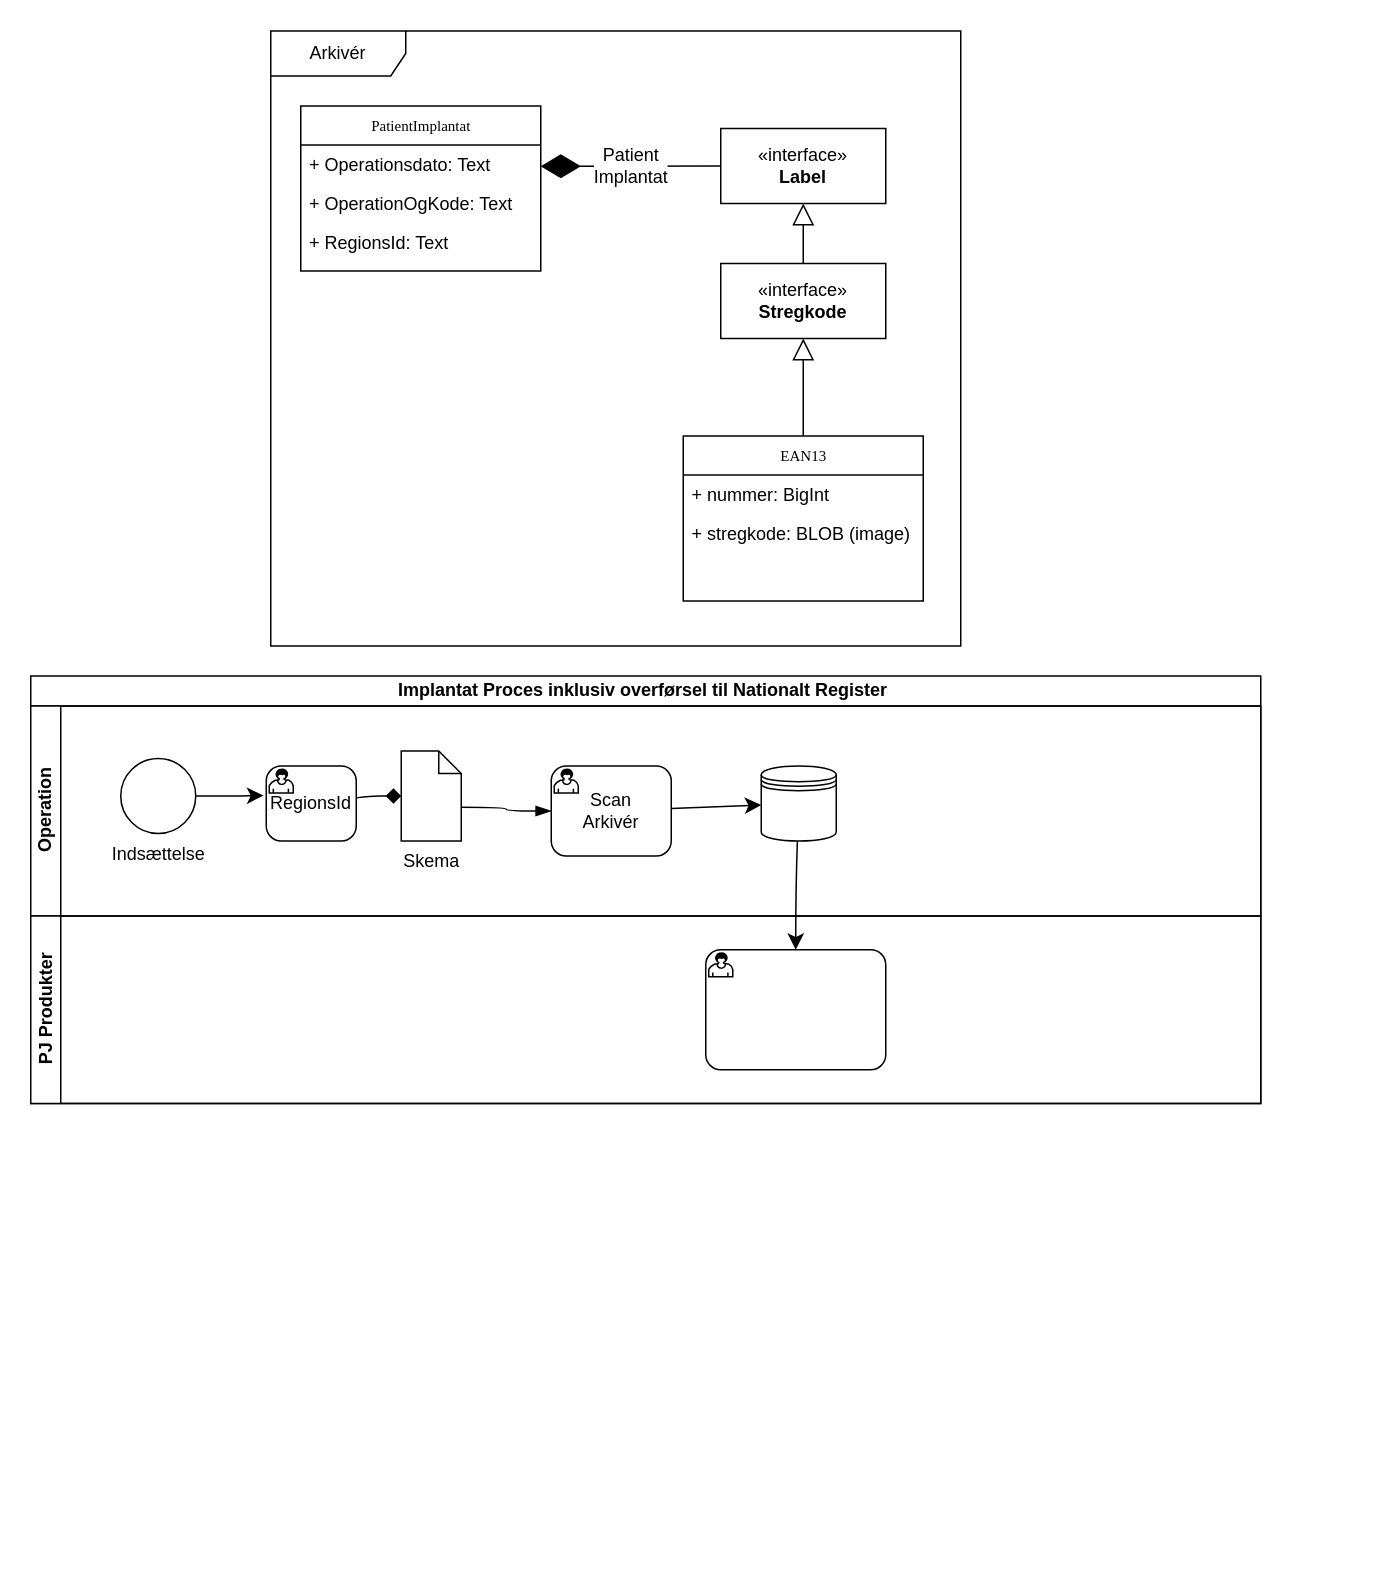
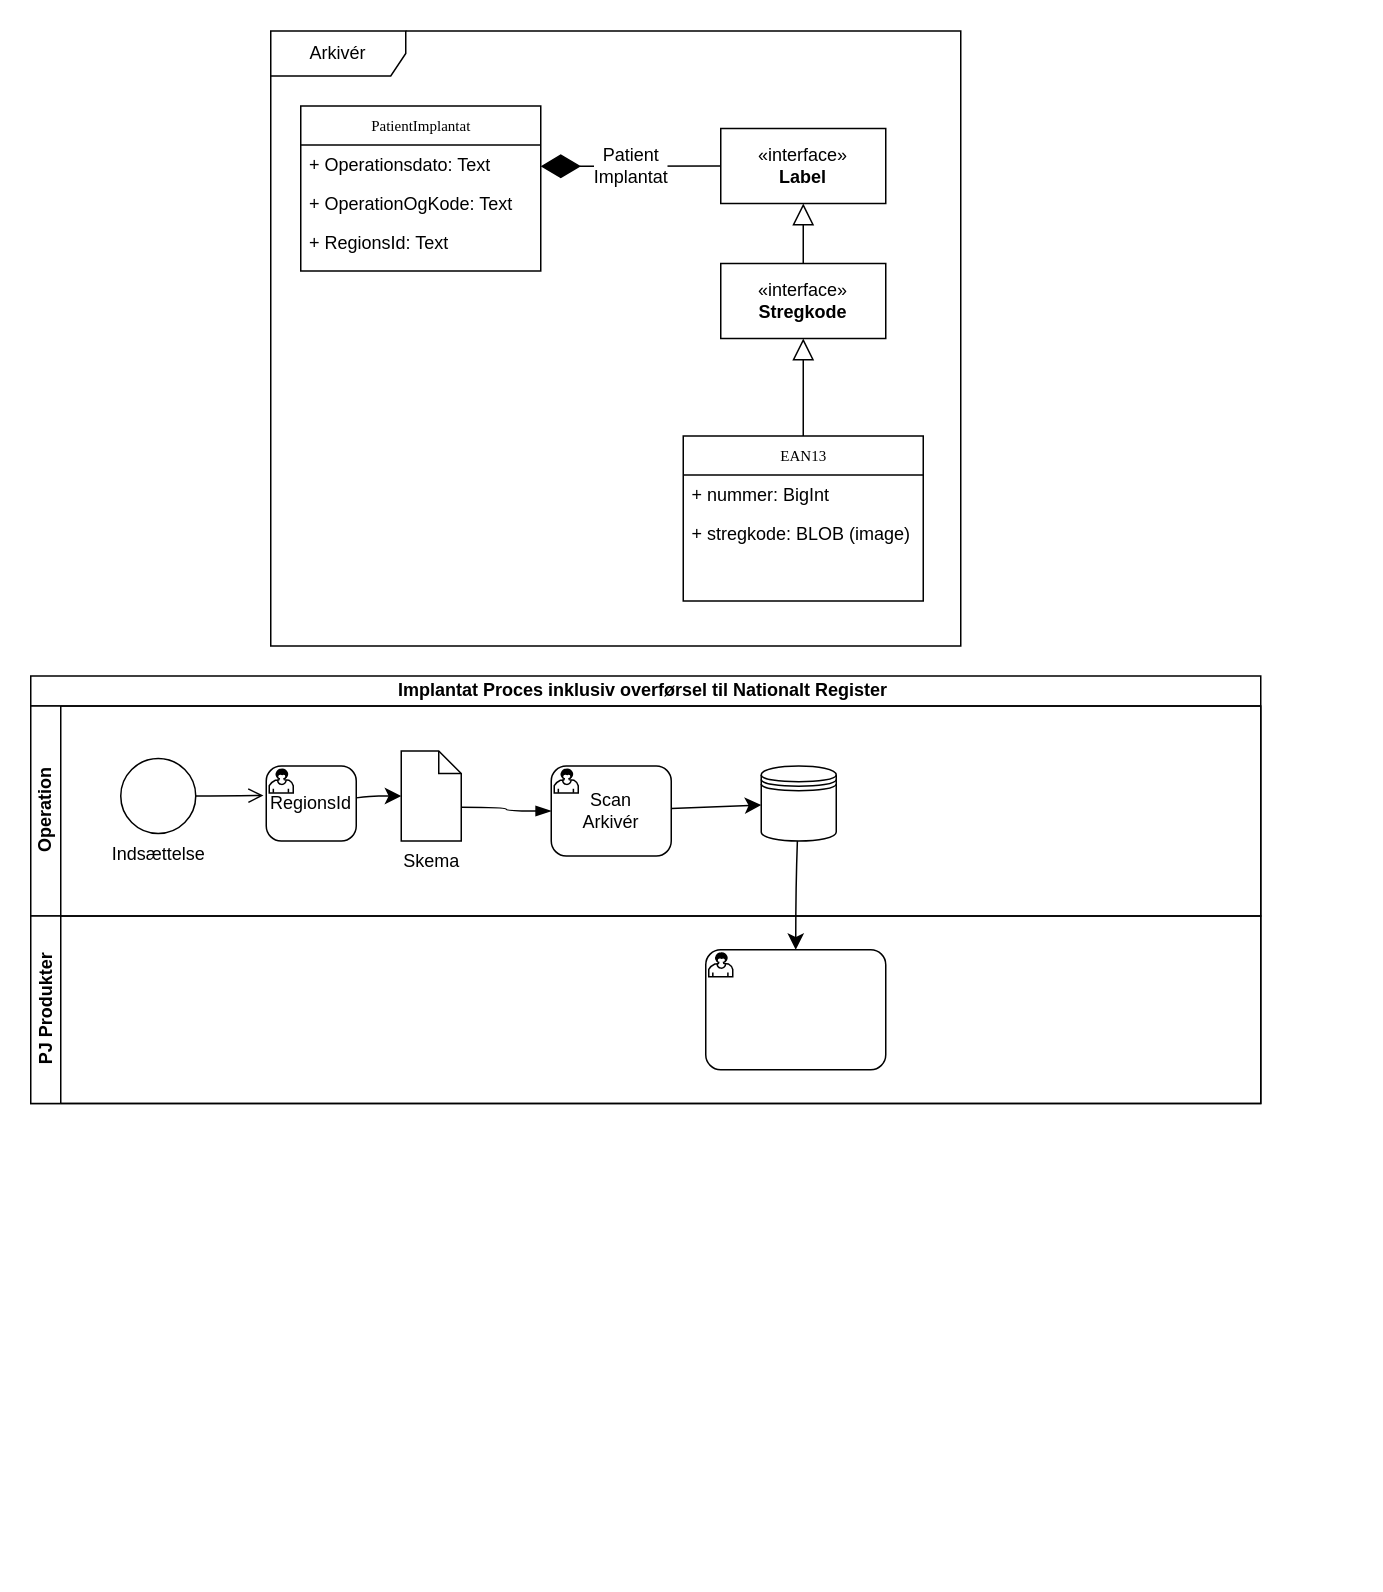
  <mxCell id="0" />
  <mxCell id="1" parent="0" />
  <mxCell id="2" style="edgeStyle=orthogonalEdgeStyle;rounded=0;html=1;dashed=1;labelBackgroundColor=none;startFill=0;endArrow=open;endFill=0;endSize=10;fontFamily=Verdana;fontSize=10;" parent="1" edge="1"><mxGeometry relative="1" as="geometry"><Array as="points"><mxPoint x="760" y="731" /></Array><mxPoint x="760" y="833" as="targetPoint" /></mxGeometry></mxCell>
  <mxCell id="3" style="edgeStyle=orthogonalEdgeStyle;rounded=0;html=1;dashed=1;labelBackgroundColor=none;startFill=0;endArrow=open;endFill=0;endSize=10;fontFamily=Verdana;fontSize=10;" parent="1" edge="1"><mxGeometry relative="1" as="geometry"><Array as="points" /><mxPoint x="900" y="848" as="targetPoint" /></mxGeometry></mxCell>
  <mxCell id="4" value="PatientImplantat" style="swimlane;html=1;fontStyle=0;childLayout=stackLayout;horizontal=1;startSize=26;fillColor=none;horizontalStack=0;resizeParent=1;resizeLast=0;collapsible=1;marginBottom=0;swimlaneFillColor=#ffffff;rounded=0;shadow=0;comic=0;labelBackgroundColor=none;strokeWidth=1;fontFamily=Verdana;fontSize=10;align=center;" parent="1" vertex="1"><mxGeometry x="200" y="70" width="160" height="110" as="geometry" /></mxCell>
  <mxCell id="5" value="+ Operationsdato: Text" style="text;html=1;strokeColor=none;fillColor=none;align=left;verticalAlign=top;spacingLeft=4;spacingRight=4;whiteSpace=wrap;overflow=hidden;rotatable=0;points=[[0,0.5],[1,0.5]];portConstraint=eastwest;" parent="4" vertex="1"><mxGeometry y="26" width="160" height="26" as="geometry" /></mxCell>
  <mxCell id="6" value="+ OperationOgKode: Text" style="text;html=1;strokeColor=none;fillColor=none;align=left;verticalAlign=top;spacingLeft=4;spacingRight=4;whiteSpace=wrap;overflow=hidden;rotatable=0;points=[[0,0.5],[1,0.5]];portConstraint=eastwest;" parent="4" vertex="1"><mxGeometry y="52" width="160" height="26" as="geometry" /></mxCell>
  <mxCell id="7" value="+ RegionsId: Text" style="text;html=1;strokeColor=none;fillColor=none;align=left;verticalAlign=top;spacingLeft=4;spacingRight=4;whiteSpace=wrap;overflow=hidden;rotatable=0;points=[[0,0.5],[1,0.5]];portConstraint=eastwest;" parent="4" vertex="1"><mxGeometry y="78" width="160" height="26" as="geometry" /></mxCell>
  <mxCell id="8" style="edgeStyle=orthogonalEdgeStyle;rounded=0;html=1;dashed=1;labelBackgroundColor=none;startFill=0;endArrow=open;endFill=0;endSize=10;fontFamily=Verdana;fontSize=10;" parent="1" edge="1"><mxGeometry relative="1" as="geometry"><Array as="points"><mxPoint x="715" y="980" /><mxPoint x="715" y="980" /></Array><mxPoint x="715" y="1014" as="targetPoint" /></mxGeometry></mxCell>
  <mxCell id="9" style="edgeStyle=orthogonalEdgeStyle;rounded=0;html=1;dashed=1;labelBackgroundColor=none;startFill=0;endArrow=open;endFill=0;endSize=10;fontFamily=Verdana;fontSize=10;" parent="1" edge="1"><mxGeometry relative="1" as="geometry"><Array as="points"><mxPoint x="580" y="1039" /><mxPoint x="580" y="1039" /></Array><mxPoint x="660" y="1039" as="targetPoint" /></mxGeometry></mxCell>
  <mxCell id="10" style="edgeStyle=orthogonalEdgeStyle;rounded=0;html=1;dashed=1;labelBackgroundColor=none;startFill=0;endArrow=open;endFill=0;endSize=10;fontFamily=Verdana;fontSize=10;" parent="1" edge="1"><mxGeometry relative="1" as="geometry"><Array as="points" /><mxPoint x="855" y="310" as="targetPoint" /></mxGeometry></mxCell>
  <mxCell id="11" value="EAN13" style="swimlane;html=1;fontStyle=0;childLayout=stackLayout;horizontal=1;startSize=26;fillColor=none;horizontalStack=0;resizeParent=1;resizeLast=0;collapsible=1;marginBottom=0;swimlaneFillColor=#ffffff;rounded=0;shadow=0;comic=0;labelBackgroundColor=none;strokeWidth=1;fontFamily=Verdana;fontSize=10;align=center;" vertex="1" parent="1"><mxGeometry x="455" y="290" width="160" height="110" as="geometry" /></mxCell>
  <mxCell id="12" value="+ nummer: BigInt" style="text;html=1;strokeColor=none;fillColor=none;align=left;verticalAlign=top;spacingLeft=4;spacingRight=4;whiteSpace=wrap;overflow=hidden;rotatable=0;points=[[0,0.5],[1,0.5]];portConstraint=eastwest;" vertex="1" parent="11"><mxGeometry y="26" width="160" height="26" as="geometry" /></mxCell>
  <mxCell id="13" value="+ stregkode: BLOB (image)" style="text;html=1;strokeColor=none;fillColor=none;align=left;verticalAlign=top;spacingLeft=4;spacingRight=4;whiteSpace=wrap;overflow=hidden;rotatable=0;points=[[0,0.5],[1,0.5]];portConstraint=eastwest;" vertex="1" parent="11"><mxGeometry y="52" width="160" height="26" as="geometry" /></mxCell>
  <mxCell id="14" value="«interface»&lt;br&gt;&lt;b&gt;Stregkode&lt;/b&gt;" style="html=1;whiteSpace=wrap;" vertex="1" parent="1"><mxGeometry x="480" y="175" width="110" height="50" as="geometry" /></mxCell>
  <mxCell id="15" value="«interface»&lt;br&gt;&lt;b&gt;Label&lt;/b&gt;" style="html=1;whiteSpace=wrap;" vertex="1" parent="1"><mxGeometry x="480" y="85" width="110" height="50" as="geometry" /></mxCell>
  <mxCell id="16" value="Patient&lt;div&gt;Implantat&lt;/div&gt;" style="endArrow=diamondThin;endFill=1;endSize=24;html=1;rounded=0;fontSize=12;curved=1;exitX=0;exitY=0.5;exitDx=0;exitDy=0;entryX=0.391;entryY=0.22;entryDx=0;entryDy=0;entryPerimeter=0;" edge="1" parent="1" source="15" target="19"><mxGeometry width="160" relative="1" as="geometry"><mxPoint x="480" y="120" as="sourcePoint" /><mxPoint x="490" y="30" as="targetPoint" /><Array as="points"><mxPoint x="420" y="110" /></Array></mxGeometry></mxCell>
  <mxCell id="17" value="" style="endArrow=block;endFill=0;endSize=12;html=1;rounded=0;fontSize=12;curved=1;entryX=0.5;entryY=1;entryDx=0;entryDy=0;exitX=0.5;exitY=0;exitDx=0;exitDy=0;" edge="1" parent="1" source="14" target="15"><mxGeometry width="160" relative="1" as="geometry"><mxPoint x="508.57" y="175" as="sourcePoint" /><mxPoint x="561" y="275" as="targetPoint" /><Array as="points" /></mxGeometry></mxCell>
  <mxCell id="18" value="" style="endArrow=block;endFill=0;endSize=12;html=1;rounded=0;fontSize=12;curved=1;entryX=0.5;entryY=1;entryDx=0;entryDy=0;" edge="1" parent="1" source="11" target="14"><mxGeometry width="160" relative="1" as="geometry"><mxPoint x="545" y="185" as="sourcePoint" /><mxPoint x="545" y="145" as="targetPoint" /><Array as="points" /></mxGeometry></mxCell>
  <mxCell id="19" value="Arkivér" style="shape=umlFrame;whiteSpace=wrap;html=1;pointerEvents=0;width=90;height=30;" vertex="1" parent="1"><mxGeometry x="180" y="20" width="460" height="410" as="geometry" /></mxCell>
  <mxCell id="20" value="Implantat Proces inklusiv overførsel til Nationalt Register&amp;nbsp;" style="swimlane;html=1;childLayout=stackLayout;resizeParent=1;resizeParentMax=0;horizontal=1;startSize=20;horizontalStack=0;whiteSpace=wrap;" vertex="1" parent="1"><mxGeometry x="20" y="450" width="820" height="285" as="geometry" /></mxCell>
  <mxCell id="21" value="Operation" style="swimlane;html=1;startSize=20;horizontal=0;" vertex="1" parent="20"><mxGeometry y="20" width="820" height="140" as="geometry" /></mxCell>
  <mxCell id="22" value="" style="shape=datastore;html=1;labelPosition=center;verticalLabelPosition=bottom;align=center;verticalAlign=top;" vertex="1" parent="21"><mxGeometry x="487" y="40" width="50" height="50" as="geometry" /></mxCell>
  <mxCell id="23" value="RegionsId" style="points=[[0.25,0,0],[0.5,0,0],[0.75,0,0],[1,0.25,0],[1,0.5,0],[1,0.75,0],[0.75,1,0],[0.5,1,0],[0.25,1,0],[0,0.75,0],[0,0.5,0],[0,0.25,0]];shape=mxgraph.bpmn.task;whiteSpace=wrap;rectStyle=rounded;size=10;html=1;container=1;expand=0;collapsible=0;taskMarker=user;" vertex="1" parent="21"><mxGeometry x="157" y="40" width="60" height="50" as="geometry" /></mxCell>
  <mxCell id="24" value="" style="edgeStyle=none;curved=1;rounded=0;orthogonalLoop=1;jettySize=auto;html=1;fontSize=12;startSize=8;endSize=8;" edge="1" parent="21" source="25" target="22"><mxGeometry relative="1" as="geometry" /></mxCell>
  <mxCell id="25" value="Scan&lt;div&gt;Arkivér&lt;/div&gt;" style="points=[[0.25,0,0],[0.5,0,0],[0.75,0,0],[1,0.25,0],[1,0.5,0],[1,0.75,0],[0.75,1,0],[0.5,1,0],[0.25,1,0],[0,0.75,0],[0,0.5,0],[0,0.25,0]];shape=mxgraph.bpmn.task;whiteSpace=wrap;rectStyle=rounded;size=10;html=1;container=1;expand=0;collapsible=0;taskMarker=user;" vertex="1" parent="21"><mxGeometry x="347" y="40" width="80" height="60" as="geometry" /></mxCell>
  <mxCell id="26" value="Skema" style="shape=mxgraph.bpmn.data;labelPosition=center;verticalLabelPosition=bottom;align=center;verticalAlign=top;size=15;html=1;" vertex="1" parent="21"><mxGeometry x="247" y="30" width="40" height="60" as="geometry" /></mxCell>
- <mxCell id="27" value="" style="edgeStyle=none;curved=1;rounded=0;orthogonalLoop=1;jettySize=auto;html=1;fontSize=12;startSize=8;endSize=8;endArrow=diamond;" edge="1" parent="21" source="23" target="26"><mxGeometry relative="1" as="geometry"><Array as="points"><mxPoint x="227" y="60" /><mxPoint x="237" y="60" /></Array></mxGeometry></mxCell>
+ <mxCell id="27" value="" style="edgeStyle=none;curved=1;rounded=0;orthogonalLoop=1;jettySize=auto;html=1;fontSize=12;startSize=8;endSize=8;" edge="1" parent="21" source="23" target="26"><mxGeometry relative="1" as="geometry"><Array as="points"><mxPoint x="227" y="60" /><mxPoint x="237" y="60" /></Array></mxGeometry></mxCell>
  <mxCell id="28" value="" style="edgeStyle=elbowEdgeStyle;fontSize=12;html=1;endArrow=blockThin;endFill=1;rounded=0;startSize=8;endSize=8;curved=1;exitX=0;exitY=0;exitDx=40;exitDy=37.5;exitPerimeter=0;entryX=0;entryY=0.5;entryDx=0;entryDy=0;entryPerimeter=0;" edge="1" parent="21" source="26" target="25"><mxGeometry width="160" relative="1" as="geometry"><mxPoint x="367" y="300" as="sourcePoint" /><mxPoint x="517" y="300" as="targetPoint" /></mxGeometry></mxCell>
- <mxCell id="29" value="" style="edgeStyle=none;curved=1;rounded=0;orthogonalLoop=1;jettySize=auto;html=1;fontSize=12;startSize=8;endSize=8;entryX=-0.031;entryY=0.393;entryDx=0;entryDy=0;entryPerimeter=0;" edge="1" parent="21" source="30" target="23"><mxGeometry relative="1" as="geometry"><mxPoint x="150" y="60" as="targetPoint" /><Array as="points"><mxPoint x="130" y="60" /></Array></mxGeometry></mxCell>
+ <mxCell id="29" value="" style="edgeStyle=none;curved=1;rounded=0;orthogonalLoop=1;jettySize=auto;html=1;fontSize=12;startSize=8;endSize=8;entryX=-0.031;entryY=0.393;entryDx=0;entryDy=0;entryPerimeter=0;endArrow=open;" edge="1" parent="21" source="30" target="23"><mxGeometry relative="1" as="geometry"><mxPoint x="150" y="60" as="targetPoint" /><Array as="points"><mxPoint x="130" y="60" /></Array></mxGeometry></mxCell>
  <mxCell id="30" value="Indsættelse" style="points=[[0.145,0.145,0],[0.5,0,0],[0.855,0.145,0],[1,0.5,0],[0.855,0.855,0],[0.5,1,0],[0.145,0.855,0],[0,0.5,0]];shape=mxgraph.bpmn.event;html=1;verticalLabelPosition=bottom;labelBackgroundColor=#ffffff;verticalAlign=top;align=center;perimeter=ellipsePerimeter;outlineConnect=0;aspect=fixed;outline=standard;symbol=general;" vertex="1" parent="21"><mxGeometry x="60" y="35" width="50" height="50" as="geometry" /></mxCell>
  <mxCell id="31" value="PJ Produkter" style="swimlane;html=1;startSize=20;horizontal=0;" vertex="1" parent="20"><mxGeometry y="160" width="820" height="125" as="geometry" /></mxCell>
  <mxCell id="32" value="" style="points=[[0.25,0,0],[0.5,0,0],[0.75,0,0],[1,0.25,0],[1,0.5,0],[1,0.75,0],[0.75,1,0],[0.5,1,0],[0.25,1,0],[0,0.75,0],[0,0.5,0],[0,0.25,0]];shape=mxgraph.bpmn.task;whiteSpace=wrap;rectStyle=rounded;size=10;html=1;container=1;expand=0;collapsible=0;taskMarker=user;" vertex="1" parent="31"><mxGeometry x="450" y="22.5" width="120" height="80" as="geometry" /></mxCell>
  <mxCell id="33" value="" style="edgeStyle=none;curved=1;rounded=0;orthogonalLoop=1;jettySize=auto;html=1;fontSize=12;startSize=8;endSize=8;entryX=0.5;entryY=0;entryDx=0;entryDy=0;entryPerimeter=0;" edge="1" parent="20" source="22" target="32"><mxGeometry relative="1" as="geometry"><mxPoint x="512" y="170" as="targetPoint" /><Array as="points"><mxPoint x="510" y="140" /></Array></mxGeometry></mxCell>
